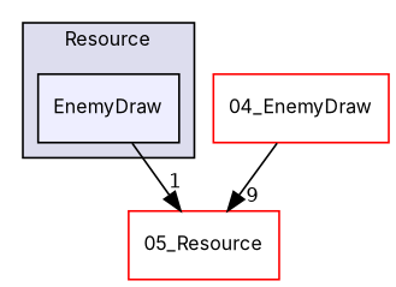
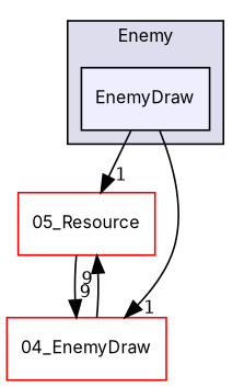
  digraph {
    compound=true
    fontname=Inter
    node [fillcolor=white fontname=Inter fontsize=10 shape=box style=filled color=red]
    edge [fontname=Inter headlabel=1 labeldistance=1.5 labelfontname=Helvetica labelfontsize=10]
    n1 [fillcolor="#eeeeff" label=EnemyDraw pencolor=black color=""]
    n2 [label="05_Resource"]
    n3 [label="04_EnemyDraw"]
    subgraph cluster_1 {
      bgcolor="#ddddee"
      fontsize=10
-     label=Resource
+     label=Enemy
      pencolor=black
      n1
    }
    n1 -> n2
+   n1 -> n3
+   n2 -> n3 [headlabel=9]
    n3 -> n2 [headlabel=9]
  }
